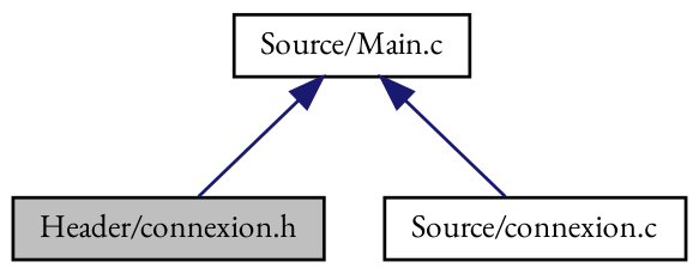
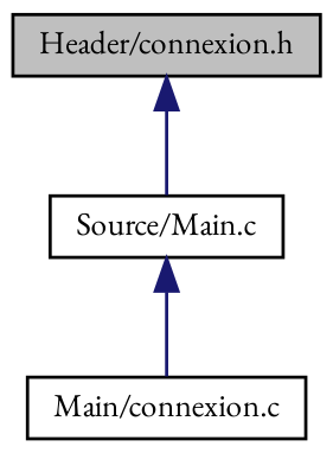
  digraph {
    fontname="EB Garamond"
    node [color=black fillcolor=white fontname="EB Garamond" fontsize=10 shape=record style=filled]
    edge [color=midnightblue dir=back fontname="EB Garamond" fontsize=10 labelfontname=Helvetica labelfontsize=10 style=solid]
    n1 [fillcolor=grey75 fontcolor=black height=0.2 label="Header/connexion.h" width=0.4]
    n2 [height=0.2 label="Source/Main.c" width=0.4]
-   n3 [height=0.2 label="Source/connexion.c" width=0.4]
-   n2 -> n1
+   n3 [height=0.2 label="Main/connexion.c" width=0.4]
+   n1 -> n2
    n2 -> n3
  }
